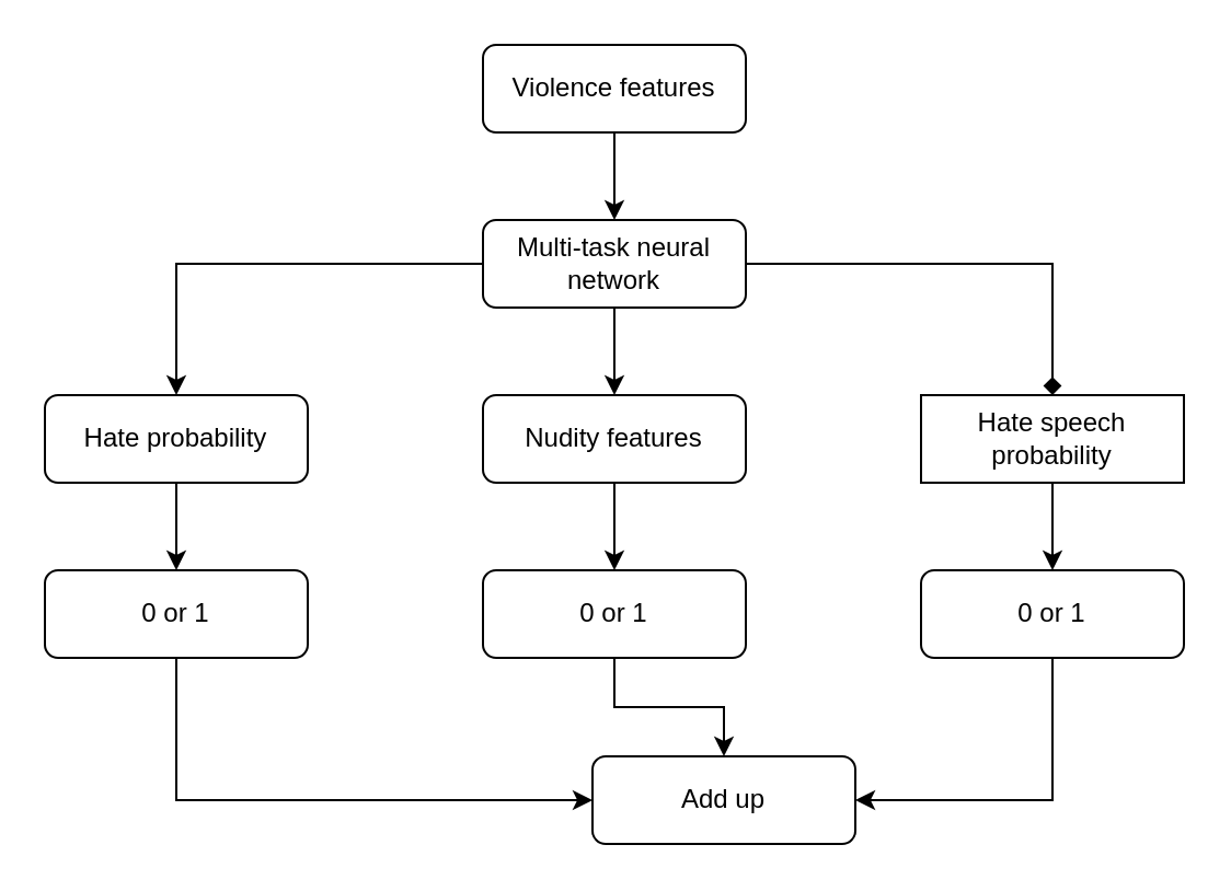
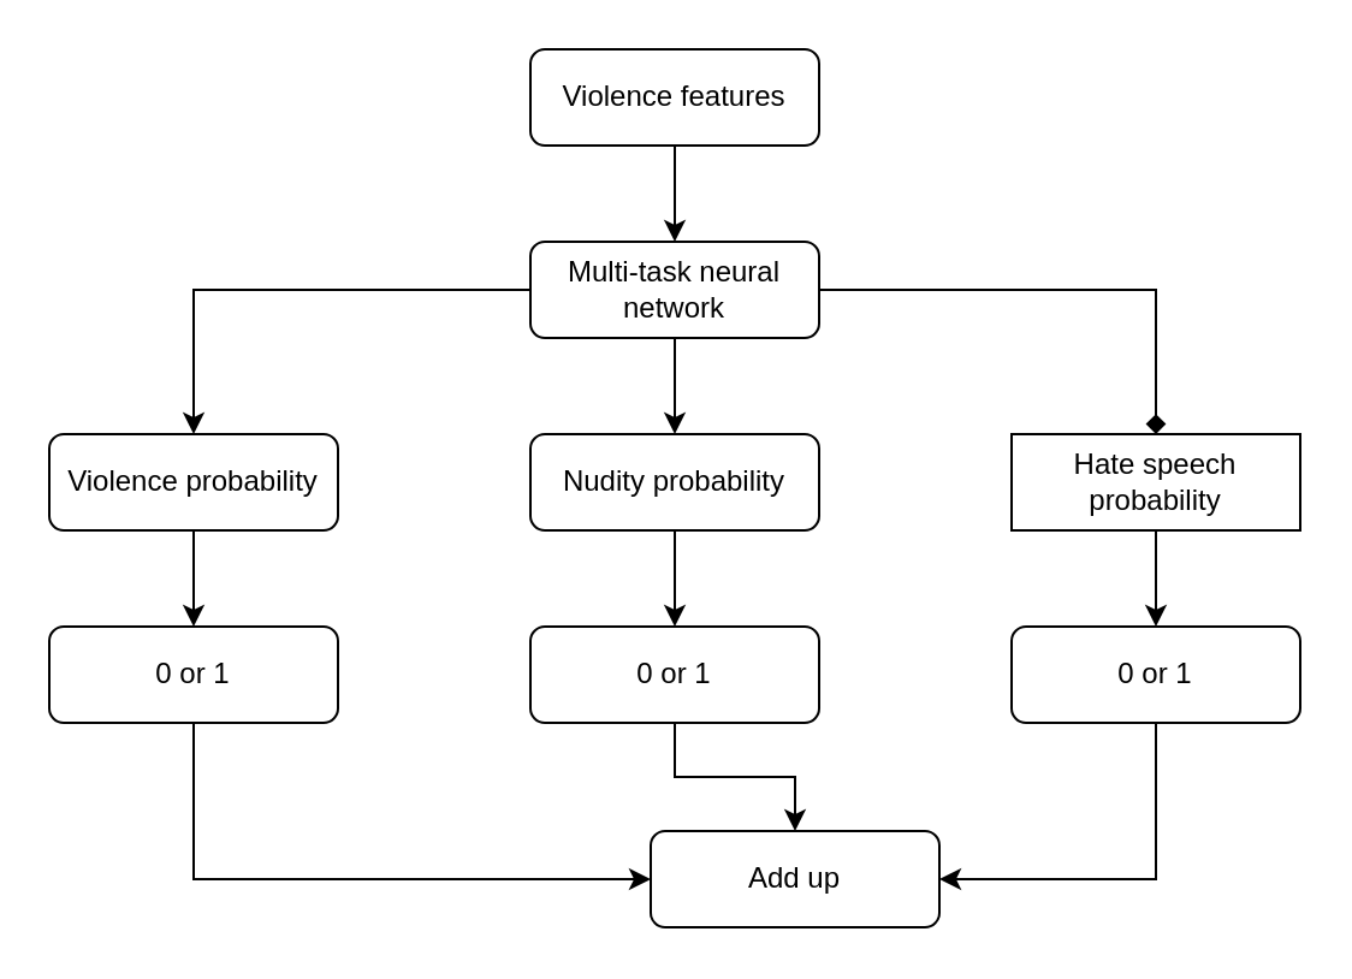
  <mxCell id="0" />
  <mxCell id="1" parent="0" />
  <mxCell id="2" style="edgeStyle=orthogonalEdgeStyle;rounded=0;orthogonalLoop=1;jettySize=auto;html=1;exitX=0;exitY=0.5;exitDx=0;exitDy=0;entryX=0.5;entryY=0;entryDx=0;entryDy=0;" parent="1" source="5" target="7" edge="1"><mxGeometry relative="1" as="geometry" /></mxCell>
  <mxCell id="3" style="edgeStyle=orthogonalEdgeStyle;rounded=0;orthogonalLoop=1;jettySize=auto;html=1;exitX=1;exitY=0.5;exitDx=0;exitDy=0;endArrow=diamond;" parent="1" source="5" target="11" edge="1"><mxGeometry relative="1" as="geometry" /></mxCell>
  <mxCell id="4" style="edgeStyle=orthogonalEdgeStyle;rounded=0;orthogonalLoop=1;jettySize=auto;html=1;exitX=0.5;exitY=1;exitDx=0;exitDy=0;" parent="1" source="5" target="9" edge="1"><mxGeometry relative="1" as="geometry" /></mxCell>
  <mxCell id="5" value="Multi-task neural network" style="rounded=1;whiteSpace=wrap;html=1;" parent="1" vertex="1"><mxGeometry x="220" y="100" width="120" height="40" as="geometry" /></mxCell>
  <mxCell id="6" style="edgeStyle=orthogonalEdgeStyle;rounded=0;orthogonalLoop=1;jettySize=auto;html=1;exitX=0.5;exitY=1;exitDx=0;exitDy=0;entryX=0.5;entryY=0;entryDx=0;entryDy=0;" edge="1" parent="1" source="7" target="15"><mxGeometry relative="1" as="geometry" /></mxCell>
- <mxCell id="7" value="Hate probability" style="rounded=1;whiteSpace=wrap;html=1;" parent="1" vertex="1"><mxGeometry x="20" y="180" width="120" height="40" as="geometry" /></mxCell>
+ <mxCell id="7" value="Violence probability" style="rounded=1;whiteSpace=wrap;html=1;" parent="1" vertex="1"><mxGeometry x="20" y="180" width="120" height="40" as="geometry" /></mxCell>
  <mxCell id="8" style="edgeStyle=orthogonalEdgeStyle;rounded=0;orthogonalLoop=1;jettySize=auto;html=1;exitX=0.5;exitY=1;exitDx=0;exitDy=0;entryX=0.5;entryY=0;entryDx=0;entryDy=0;" edge="1" parent="1" source="9" target="17"><mxGeometry relative="1" as="geometry" /></mxCell>
- <mxCell id="9" value="Nudity features" style="rounded=1;whiteSpace=wrap;html=1;" parent="1" vertex="1"><mxGeometry x="220" y="180" width="120" height="40" as="geometry" /></mxCell>
+ <mxCell id="9" value="Nudity probability" style="rounded=1;whiteSpace=wrap;html=1;" parent="1" vertex="1"><mxGeometry x="220" y="180" width="120" height="40" as="geometry" /></mxCell>
  <mxCell id="10" style="edgeStyle=orthogonalEdgeStyle;rounded=0;orthogonalLoop=1;jettySize=auto;html=1;exitX=0.5;exitY=1;exitDx=0;exitDy=0;entryX=0.5;entryY=0;entryDx=0;entryDy=0;" edge="1" parent="1" source="11" target="19"><mxGeometry relative="1" as="geometry" /></mxCell>
  <mxCell id="11" value="Hate speech probability" style="whiteSpace=wrap;html=1;rounded=0;" parent="1" vertex="1"><mxGeometry x="420" y="180" width="120" height="40" as="geometry" /></mxCell>
  <mxCell id="12" style="edgeStyle=orthogonalEdgeStyle;rounded=0;orthogonalLoop=1;jettySize=auto;html=1;exitX=0.5;exitY=1;exitDx=0;exitDy=0;entryX=0.5;entryY=0;entryDx=0;entryDy=0;" parent="1" source="13" target="5" edge="1"><mxGeometry relative="1" as="geometry" /></mxCell>
  <mxCell id="13" value="Violence features" style="rounded=1;whiteSpace=wrap;html=1;" parent="1" vertex="1"><mxGeometry x="220" y="20" width="120" height="40" as="geometry" /></mxCell>
  <mxCell id="14" style="edgeStyle=orthogonalEdgeStyle;rounded=0;orthogonalLoop=1;jettySize=auto;html=1;exitX=0.5;exitY=1;exitDx=0;exitDy=0;entryX=0;entryY=0.5;entryDx=0;entryDy=0;" parent="1" source="15" target="20" edge="1"><mxGeometry relative="1" as="geometry" /></mxCell>
  <mxCell id="15" value="0 or 1" style="rounded=1;whiteSpace=wrap;html=1;" parent="1" vertex="1"><mxGeometry x="20" y="260" width="120" height="40" as="geometry" /></mxCell>
  <mxCell id="16" style="edgeStyle=orthogonalEdgeStyle;rounded=0;orthogonalLoop=1;jettySize=auto;html=1;exitX=0.5;exitY=1;exitDx=0;exitDy=0;entryX=0.5;entryY=0;entryDx=0;entryDy=0;" edge="1" parent="1" source="17" target="20"><mxGeometry relative="1" as="geometry" /></mxCell>
  <mxCell id="17" value="0 or 1" style="rounded=1;whiteSpace=wrap;html=1;" parent="1" vertex="1"><mxGeometry x="220" y="260" width="120" height="40" as="geometry" /></mxCell>
  <mxCell id="18" style="edgeStyle=orthogonalEdgeStyle;rounded=0;orthogonalLoop=1;jettySize=auto;html=1;exitX=0.5;exitY=1;exitDx=0;exitDy=0;entryX=1;entryY=0.5;entryDx=0;entryDy=0;" parent="1" source="19" target="20" edge="1"><mxGeometry relative="1" as="geometry" /></mxCell>
  <mxCell id="19" value="0 or 1" style="rounded=1;whiteSpace=wrap;html=1;" parent="1" vertex="1"><mxGeometry x="420" y="260" width="120" height="40" as="geometry" /></mxCell>
  <mxCell id="20" value="Add up" style="rounded=1;whiteSpace=wrap;html=1;" parent="1" vertex="1"><mxGeometry x="270" y="345" width="120" height="40" as="geometry" /></mxCell>
